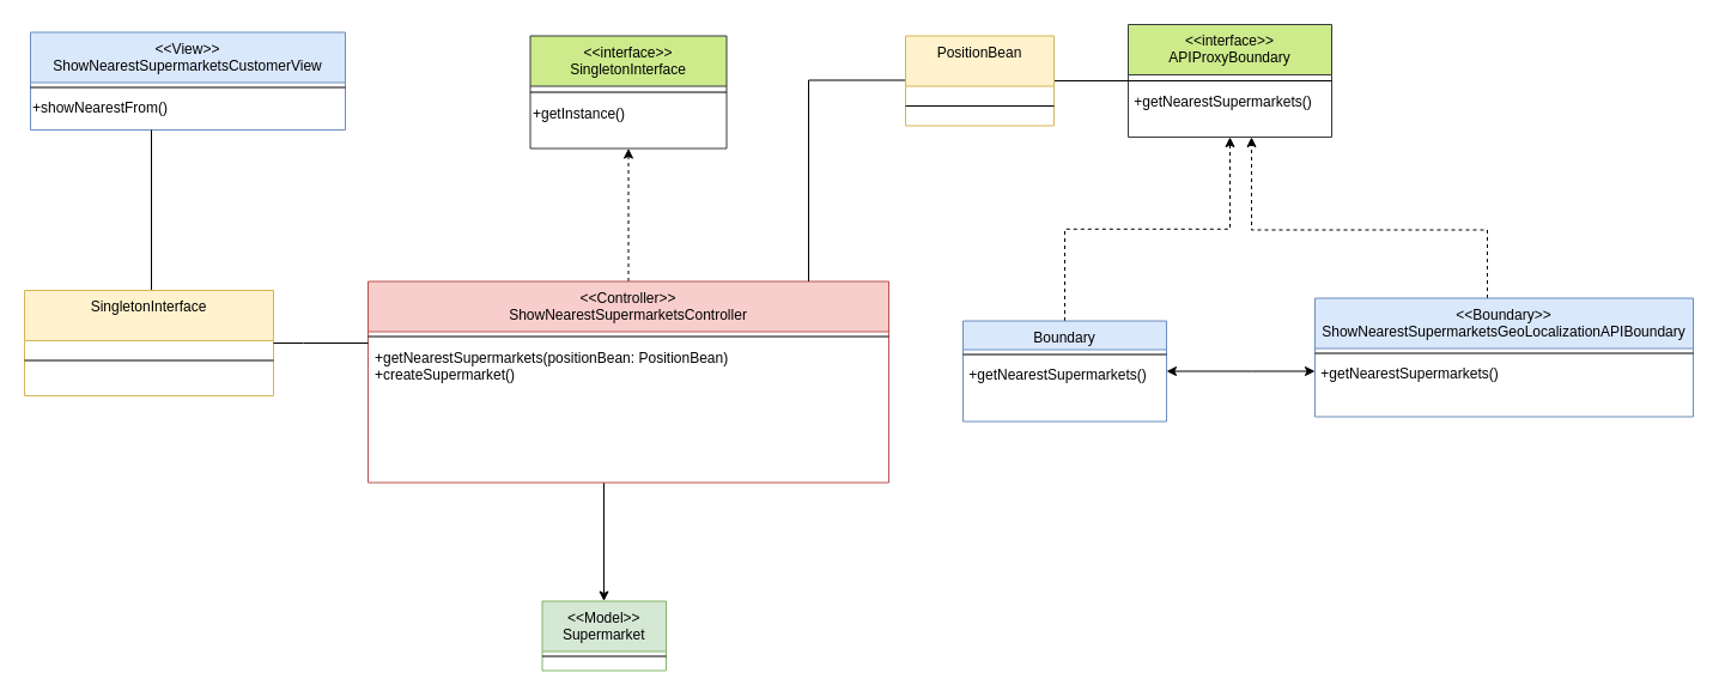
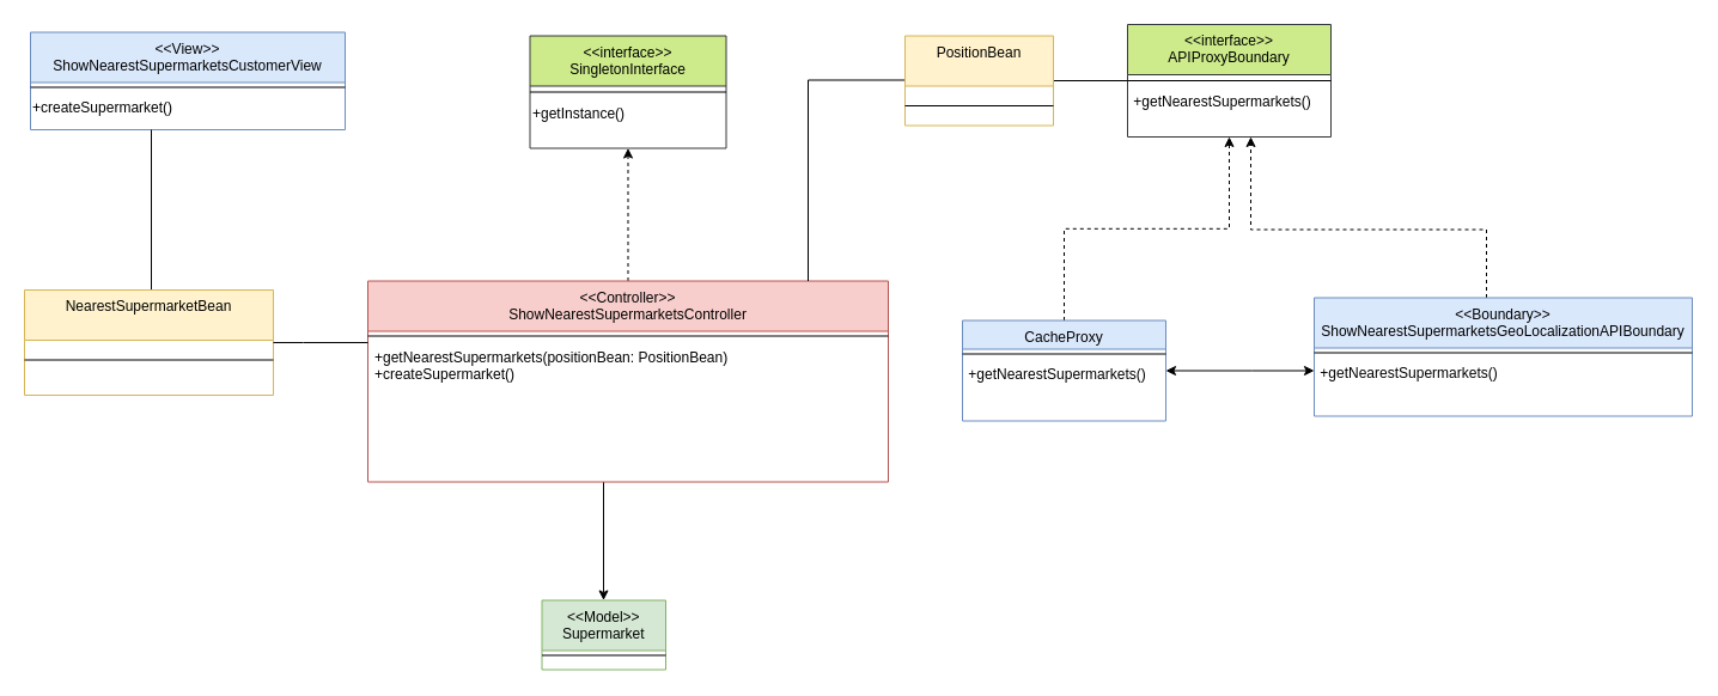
  <mxCell id="0" />
  <mxCell id="1" parent="0" />
  <mxCell id="2" value="&lt;&lt;Model&gt;&gt;&#10;Supermarket" style="swimlane;fontStyle=0;align=center;verticalAlign=top;childLayout=stackLayout;horizontal=1;startSize=42;horizontalStack=0;resizeParent=1;resizeLast=0;collapsible=1;marginBottom=0;rounded=0;shadow=0;strokeWidth=1;fillColor=#d5e8d4;strokeColor=#82b366;" parent="1" vertex="1"><mxGeometry x="452.5" y="501.5" width="103.5" height="58" as="geometry"><mxRectangle x="554" y="220" width="160" height="26" as="alternateBounds" /></mxGeometry></mxCell>
  <mxCell id="3" value="" style="line;html=1;strokeWidth=1;align=left;verticalAlign=middle;spacingTop=-1;spacingLeft=3;spacingRight=3;rotatable=0;labelPosition=right;points=[];portConstraint=eastwest;" parent="2" vertex="1"><mxGeometry y="42" width="103.5" height="8" as="geometry" /></mxCell>
  <mxCell id="4" style="edgeStyle=orthogonalEdgeStyle;rounded=0;orthogonalLoop=1;jettySize=auto;html=1;" parent="1" source="6" target="2" edge="1"><mxGeometry relative="1" as="geometry"><mxPoint x="526" y="460.5" as="targetPoint" /><Array as="points"><mxPoint x="504" y="428.5" /><mxPoint x="504" y="428.5" /></Array></mxGeometry></mxCell>
  <mxCell id="5" style="edgeStyle=orthogonalEdgeStyle;rounded=0;orthogonalLoop=1;jettySize=auto;html=1;dashed=1;" edge="1" parent="1" source="6" target="32"><mxGeometry relative="1" as="geometry" /></mxCell>
  <mxCell id="6" value="&lt;&lt;Controller&gt;&gt;&#10;ShowNearestSupermarketsController&#10;" style="swimlane;fontStyle=0;align=center;verticalAlign=top;childLayout=stackLayout;horizontal=1;startSize=42;horizontalStack=0;resizeParent=1;resizeLast=0;collapsible=1;marginBottom=0;rounded=0;shadow=0;strokeWidth=1;fillColor=#f8cecc;strokeColor=#b85450;" parent="1" vertex="1"><mxGeometry x="307" y="234.5" width="435" height="168" as="geometry"><mxRectangle x="554" y="220" width="160" height="26" as="alternateBounds" /></mxGeometry></mxCell>
  <mxCell id="7" value="" style="line;html=1;strokeWidth=1;align=left;verticalAlign=middle;spacingTop=-1;spacingLeft=3;spacingRight=3;rotatable=0;labelPosition=right;points=[];portConstraint=eastwest;" parent="6" vertex="1"><mxGeometry y="42" width="435" height="8" as="geometry" /></mxCell>
  <mxCell id="8" value="+getNearestSupermarkets(positionBean: PositionBean) &#10;+createSupermarket()&#10;" style="text;align=left;verticalAlign=top;spacingLeft=4;spacingRight=4;overflow=hidden;rotatable=0;points=[[0,0.5],[1,0.5]];portConstraint=eastwest;" parent="6" vertex="1"><mxGeometry y="50" width="435" height="118" as="geometry" /></mxCell>
  <mxCell id="9" value="&lt;&lt;View&gt;&gt;&#10;ShowNearestSupermarketsCustomerView&#10;" style="swimlane;fontStyle=0;align=center;verticalAlign=top;childLayout=stackLayout;horizontal=1;startSize=42;horizontalStack=0;resizeParent=1;resizeLast=0;collapsible=1;marginBottom=0;rounded=0;shadow=0;strokeWidth=1;fillColor=#dae8fc;strokeColor=#6c8ebf;" parent="1" vertex="1"><mxGeometry x="25" y="26.5" width="263" height="81.5" as="geometry"><mxRectangle x="554" y="220" width="160" height="26" as="alternateBounds" /></mxGeometry></mxCell>
  <mxCell id="10" value="" style="line;html=1;strokeWidth=1;align=left;verticalAlign=middle;spacingTop=-1;spacingLeft=3;spacingRight=3;rotatable=0;labelPosition=right;points=[];portConstraint=eastwest;" parent="9" vertex="1"><mxGeometry y="42" width="263" height="8" as="geometry" /></mxCell>
- <mxCell id="11" value="+showNearestFrom()" style="text;html=1;align=left;verticalAlign=middle;resizable=0;points=[];autosize=1;strokeColor=none;fillColor=none;" parent="9" vertex="1"><mxGeometry y="50" width="263" height="26" as="geometry" /></mxCell>
+ <mxCell id="11" value="+createSupermarket()" style="text;html=1;align=left;verticalAlign=middle;resizable=0;points=[];autosize=1;strokeColor=none;fillColor=none;" parent="9" vertex="1"><mxGeometry y="50" width="263" height="26" as="geometry" /></mxCell>
  <mxCell id="12" style="edgeStyle=orthogonalEdgeStyle;rounded=0;orthogonalLoop=1;jettySize=auto;html=1;dashed=1;" parent="1" source="13" target="20" edge="1"><mxGeometry relative="1" as="geometry"><Array as="points"><mxPoint x="1242" y="191.5" /><mxPoint x="1045" y="191.5" /></Array></mxGeometry></mxCell>
  <mxCell id="13" value="&lt;&lt;Boundary&gt;&gt;&#10;ShowNearestSupermarketsGeoLocalizationAPIBoundary" style="swimlane;fontStyle=0;align=center;verticalAlign=top;childLayout=stackLayout;horizontal=1;startSize=42;horizontalStack=0;resizeParent=1;resizeLast=0;collapsible=1;marginBottom=0;rounded=0;shadow=0;strokeWidth=1;fillColor=#dae8fc;strokeColor=#6c8ebf;" parent="1" vertex="1"><mxGeometry x="1098" y="248.5" width="316" height="99" as="geometry"><mxRectangle x="554" y="220" width="160" height="26" as="alternateBounds" /></mxGeometry></mxCell>
  <mxCell id="14" value="" style="line;html=1;strokeWidth=1;align=left;verticalAlign=middle;spacingTop=-1;spacingLeft=3;spacingRight=3;rotatable=0;labelPosition=right;points=[];portConstraint=eastwest;" parent="13" vertex="1"><mxGeometry y="42" width="316" height="8" as="geometry" /></mxCell>
  <mxCell id="15" value="&amp;nbsp;+getNearestSupermarkets()" style="text;html=1;align=left;verticalAlign=middle;resizable=0;points=[];autosize=1;strokeColor=none;fillColor=none;" parent="13" vertex="1"><mxGeometry y="50" width="316" height="26" as="geometry" /></mxCell>
  <mxCell id="16" style="edgeStyle=orthogonalEdgeStyle;rounded=0;orthogonalLoop=1;jettySize=auto;html=1;endArrow=none;endFill=0;" parent="1" source="17" target="9" edge="1"><mxGeometry relative="1" as="geometry"><mxPoint x="156.5" y="123.5" as="targetPoint" /><Array as="points"><mxPoint x="126" y="163.5" /><mxPoint x="126" y="163.5" /></Array></mxGeometry></mxCell>
- <mxCell id="17" value="SingletonInterface" style="swimlane;fontStyle=0;align=center;verticalAlign=top;childLayout=stackLayout;horizontal=1;startSize=42;horizontalStack=0;resizeParent=1;resizeLast=0;collapsible=1;marginBottom=0;rounded=0;shadow=0;strokeWidth=1;fillColor=#fff2cc;strokeColor=#d6b656;" parent="1" vertex="1"><mxGeometry x="20" y="242" width="208" height="88" as="geometry"><mxRectangle x="554" y="220" width="160" height="26" as="alternateBounds" /></mxGeometry></mxCell>
+ <mxCell id="17" value="NearestSupermarketBean" style="swimlane;fontStyle=0;align=center;verticalAlign=top;childLayout=stackLayout;horizontal=1;startSize=42;horizontalStack=0;resizeParent=1;resizeLast=0;collapsible=1;marginBottom=0;rounded=0;shadow=0;strokeWidth=1;fillColor=#fff2cc;strokeColor=#d6b656;" parent="1" vertex="1"><mxGeometry x="20" y="242" width="208" height="88" as="geometry"><mxRectangle x="554" y="220" width="160" height="26" as="alternateBounds" /></mxGeometry></mxCell>
  <mxCell id="18" value="" style="line;html=1;strokeWidth=1;align=left;verticalAlign=middle;spacingTop=-1;spacingLeft=3;spacingRight=3;rotatable=0;labelPosition=right;points=[];portConstraint=eastwest;" parent="17" vertex="1"><mxGeometry y="42" width="208" height="33" as="geometry" /></mxCell>
  <mxCell id="19" style="edgeStyle=orthogonalEdgeStyle;rounded=0;orthogonalLoop=1;jettySize=auto;html=1;startArrow=none;startFill=0;endArrow=none;endFill=0;" parent="1" source="8" target="17" edge="1"><mxGeometry relative="1" as="geometry"><Array as="points"><mxPoint x="253" y="286" /><mxPoint x="253" y="286" /></Array><mxPoint x="283" y="87.5" as="sourcePoint" /><mxPoint x="209" y="223.5" as="targetPoint" /></mxGeometry></mxCell>
  <mxCell id="20" value="&lt;&lt;interface&gt;&gt;&#10;APIProxyBoundary" style="swimlane;fontStyle=0;align=center;verticalAlign=top;childLayout=stackLayout;horizontal=1;startSize=42;horizontalStack=0;resizeParent=1;resizeLast=0;collapsible=1;marginBottom=0;rounded=0;shadow=0;strokeWidth=1;fillColor=#cdeb8b;strokeColor=#36393d;" parent="1" vertex="1"><mxGeometry x="942" y="20" width="170" height="94" as="geometry"><mxRectangle x="554" y="220" width="160" height="26" as="alternateBounds" /></mxGeometry></mxCell>
  <mxCell id="21" value="" style="line;html=1;strokeWidth=1;align=left;verticalAlign=middle;spacingTop=-1;spacingLeft=3;spacingRight=3;rotatable=0;labelPosition=right;points=[];portConstraint=eastwest;" parent="20" vertex="1"><mxGeometry y="42" width="170" height="10" as="geometry" /></mxCell>
  <mxCell id="22" value="&amp;nbsp;+getNearestSupermarkets()" style="text;html=1;align=left;verticalAlign=middle;resizable=0;points=[];autosize=1;strokeColor=none;fillColor=none;" parent="20" vertex="1"><mxGeometry y="52" width="170" height="26" as="geometry" /></mxCell>
  <mxCell id="23" style="edgeStyle=orthogonalEdgeStyle;rounded=0;orthogonalLoop=1;jettySize=auto;html=1;dashed=1;" parent="1" source="24" target="20" edge="1"><mxGeometry relative="1" as="geometry" /></mxCell>
- <mxCell id="24" value="Boundary" style="swimlane;fontStyle=0;align=center;verticalAlign=top;childLayout=stackLayout;horizontal=1;startSize=24;horizontalStack=0;resizeParent=1;resizeLast=0;collapsible=1;marginBottom=0;rounded=0;shadow=0;strokeWidth=1;fillColor=#dae8fc;strokeColor=#6c8ebf;" parent="1" vertex="1"><mxGeometry x="804" y="267.5" width="170" height="84" as="geometry"><mxRectangle x="554" y="220" width="160" height="26" as="alternateBounds" /></mxGeometry></mxCell>
+ <mxCell id="24" value="CacheProxy" style="swimlane;fontStyle=0;align=center;verticalAlign=top;childLayout=stackLayout;horizontal=1;startSize=24;horizontalStack=0;resizeParent=1;resizeLast=0;collapsible=1;marginBottom=0;rounded=0;shadow=0;strokeWidth=1;fillColor=#dae8fc;strokeColor=#6c8ebf;" parent="1" vertex="1"><mxGeometry x="804" y="267.5" width="170" height="84" as="geometry"><mxRectangle x="554" y="220" width="160" height="26" as="alternateBounds" /></mxGeometry></mxCell>
  <mxCell id="25" value="" style="line;html=1;strokeWidth=1;align=left;verticalAlign=middle;spacingTop=-1;spacingLeft=3;spacingRight=3;rotatable=0;labelPosition=right;points=[];portConstraint=eastwest;" parent="24" vertex="1"><mxGeometry y="24" width="170" height="8" as="geometry" /></mxCell>
  <mxCell id="26" value="&amp;nbsp;+getNearestSupermarkets()" style="text;html=1;align=left;verticalAlign=middle;resizable=0;points=[];autosize=1;strokeColor=none;fillColor=none;" parent="24" vertex="1"><mxGeometry y="32" width="170" height="26" as="geometry" /></mxCell>
  <mxCell id="27" style="edgeStyle=orthogonalEdgeStyle;rounded=0;orthogonalLoop=1;jettySize=auto;html=1;startArrow=classic;startFill=1;" parent="1" source="24" target="13" edge="1"><mxGeometry relative="1" as="geometry"><mxPoint x="937" y="131.5" as="targetPoint" /><mxPoint x="1027" y="323" as="sourcePoint" /><Array as="points"><mxPoint x="1046" y="309.5" /><mxPoint x="1046" y="309.5" /></Array></mxGeometry></mxCell>
  <mxCell id="28" style="edgeStyle=orthogonalEdgeStyle;rounded=0;orthogonalLoop=1;jettySize=auto;html=1;endArrow=none;endFill=0;" parent="1" source="6" target="30" edge="1"><mxGeometry relative="1" as="geometry"><Array as="points"><mxPoint x="675" y="66.5" /><mxPoint x="770" y="66.5" /></Array></mxGeometry></mxCell>
  <mxCell id="29" style="edgeStyle=orthogonalEdgeStyle;rounded=0;orthogonalLoop=1;jettySize=auto;html=1;startArrow=none;startFill=0;endArrow=none;endFill=0;" parent="1" source="30" target="20" edge="1"><mxGeometry relative="1" as="geometry" /></mxCell>
  <mxCell id="30" value="PositionBean" style="swimlane;fontStyle=0;align=center;verticalAlign=top;childLayout=stackLayout;horizontal=1;startSize=42;horizontalStack=0;resizeParent=1;resizeLast=0;collapsible=1;marginBottom=0;rounded=0;shadow=0;strokeWidth=1;fillColor=#fff2cc;strokeColor=#d6b656;" parent="1" vertex="1"><mxGeometry x="756" y="29.5" width="124" height="75" as="geometry"><mxRectangle x="554" y="220" width="160" height="26" as="alternateBounds" /></mxGeometry></mxCell>
  <mxCell id="31" value="" style="line;html=1;strokeWidth=1;align=left;verticalAlign=middle;spacingTop=-1;spacingLeft=3;spacingRight=3;rotatable=0;labelPosition=right;points=[];portConstraint=eastwest;" parent="30" vertex="1"><mxGeometry y="42" width="124" height="33" as="geometry" /></mxCell>
  <mxCell id="32" value="&lt;&lt;interface&gt;&gt;&#10;SingletonInterface" style="swimlane;fontStyle=0;align=center;verticalAlign=top;childLayout=stackLayout;horizontal=1;startSize=42;horizontalStack=0;resizeParent=1;resizeLast=0;collapsible=1;marginBottom=0;rounded=0;shadow=0;strokeWidth=1;fillColor=#cdeb8b;strokeColor=#36393d;" vertex="1" parent="1"><mxGeometry x="442.5" y="29.5" width="164" height="94" as="geometry"><mxRectangle x="554" y="220" width="160" height="26" as="alternateBounds" /></mxGeometry></mxCell>
  <mxCell id="33" value="" style="line;html=1;strokeWidth=1;align=left;verticalAlign=middle;spacingTop=-1;spacingLeft=3;spacingRight=3;rotatable=0;labelPosition=right;points=[];portConstraint=eastwest;" vertex="1" parent="32"><mxGeometry y="42" width="164" height="10" as="geometry" /></mxCell>
  <mxCell id="34" value="+getInstance()" style="text;html=1;align=left;verticalAlign=middle;resizable=0;points=[];autosize=1;strokeColor=none;fillColor=none;" vertex="1" parent="32"><mxGeometry y="52" width="164" height="26" as="geometry" /></mxCell>
